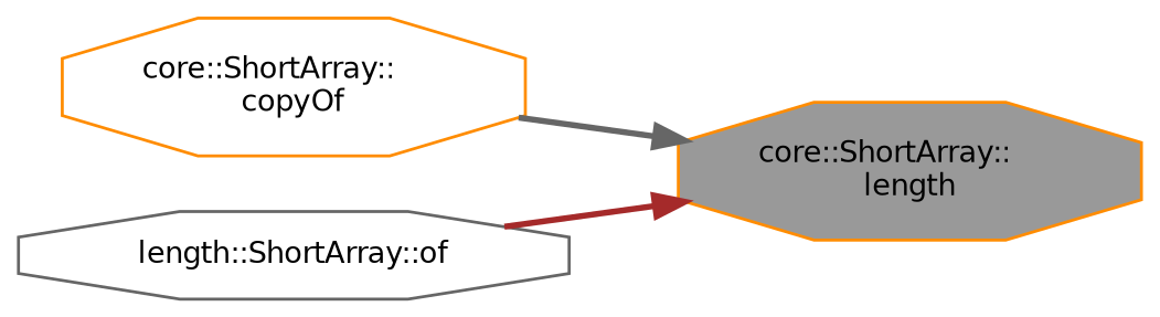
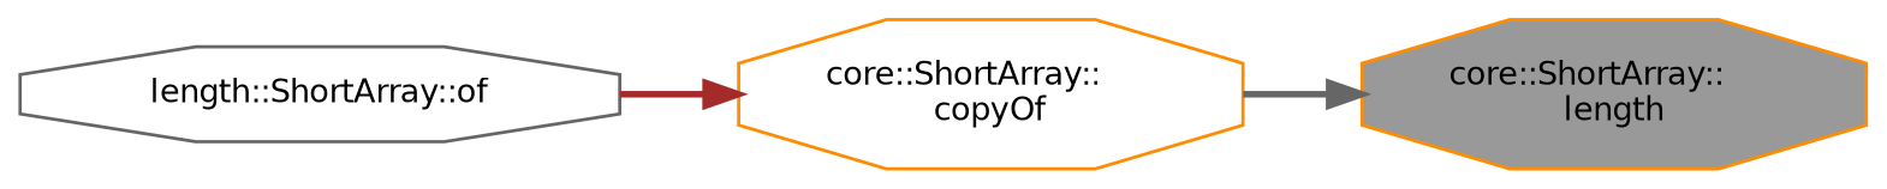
  digraph {
    rankdir=RL
    node [color=darkorange fillcolor=white fontname=Helvetica fontsize=10 shape=octagon style=filled]
    edge [dir=back fontname=Helvetica fontsize=10 labelfontname=Helvetica labelfontsize=10 style=bold]
    n1 [fillcolor=grey60 fontcolor=black height=0.2 label="core::ShortArray::\llength" width=0.4]
    n2 [height=0.2 label="core::ShortArray::\lcopyOf" width=0.4]
    n3 [color=gray40 height=0.2 label="length::ShortArray::of" width=0.4]
    n1 -> n2 [color=gray40]
-   n1 -> n3 [color=brown]
+   n2 -> n3 [color=brown]
  }
